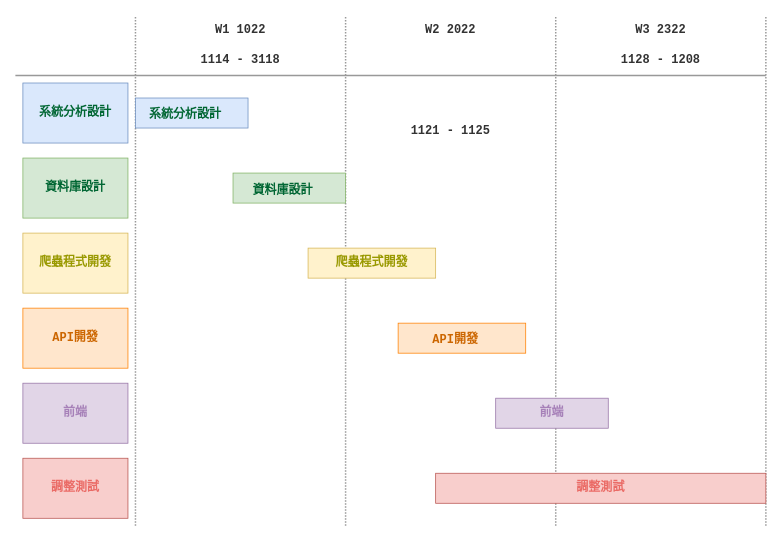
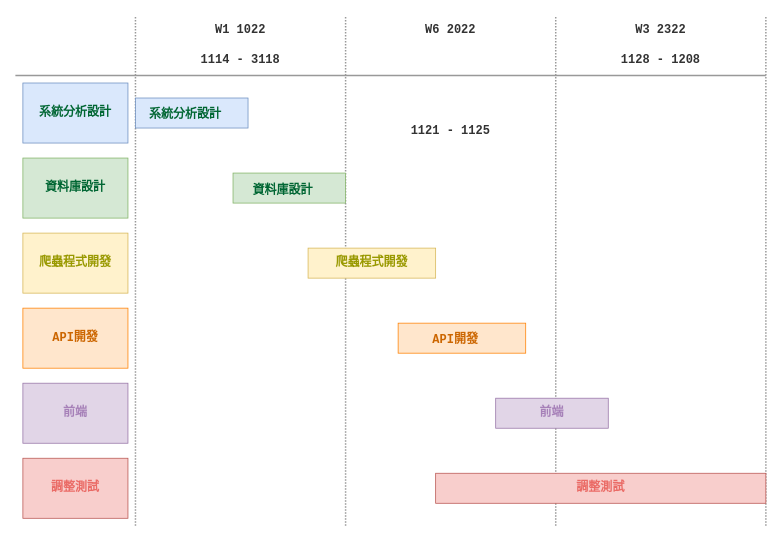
  <mxCell id="0" />
  <mxCell id="1" parent="0" />
  <mxCell id="2" value="" style="endArrow=none;html=1;rounded=0;strokeWidth=2;strokeColor=#999999;fontColor=#4D4D4D;dashed=1;dashPattern=1 1;entryX=0;entryY=0;entryDx=0;entryDy=0;fontStyle=1;fontSize=16;align=center;" parent="1" target="6" edge="1"><mxGeometry width="50" height="50" relative="1" as="geometry"><mxPoint x="180" y="700" as="sourcePoint" /><mxPoint x="180" y="-20" as="targetPoint" /></mxGeometry></mxCell>
  <mxCell id="3" value="&lt;h2 style=&quot;font-size: 16px;&quot;&gt;&lt;font color=&quot;#333333&quot; style=&quot;font-size: 16px;&quot;&gt;1114 - 3118&lt;/font&gt;&lt;/h2&gt;" style="text;html=1;strokeColor=none;fillColor=none;align=center;verticalAlign=middle;whiteSpace=wrap;rounded=0;fontFamily=Courier New;fontStyle=1;fontSize=16;" parent="1" vertex="1"><mxGeometry x="180" y="60" width="280" height="40" as="geometry" /></mxCell>
  <mxCell id="4" value="" style="endArrow=none;html=1;rounded=0;strokeWidth=2;strokeColor=#999999;fontColor=#4D4D4D;dashed=1;dashPattern=1 1;entryX=0;entryY=0;entryDx=0;entryDy=0;fontStyle=1;fontSize=16;align=center;" parent="1" target="13" edge="1"><mxGeometry width="50" height="50" relative="1" as="geometry"><mxPoint x="460" y="700" as="sourcePoint" /><mxPoint x="460" y="-220" as="targetPoint" /></mxGeometry></mxCell>
  <mxCell id="5" value="&lt;h2 style=&quot;font-size: 16px;&quot;&gt;&lt;font color=&quot;#333333&quot; style=&quot;font-size: 16px;&quot;&gt;1121 - 1125&lt;/font&gt;&lt;/h2&gt;" style="text;html=1;strokeColor=none;fillColor=none;align=center;verticalAlign=middle;whiteSpace=wrap;rounded=0;fontFamily=Courier New;fontStyle=1;fontSize=16;" parent="1" vertex="1"><mxGeometry x="460" y="155" width="280" height="40" as="geometry" /></mxCell>
  <mxCell id="6" value="&lt;h2 style=&quot;font-size: 16px;&quot;&gt;&lt;font color=&quot;#333333&quot; style=&quot;font-size: 16px;&quot;&gt;W1 1022&lt;/font&gt;&lt;/h2&gt;" style="text;html=1;strokeColor=none;fillColor=none;align=center;verticalAlign=middle;whiteSpace=wrap;rounded=0;fontFamily=Courier New;fontStyle=1;fontSize=16;" parent="1" vertex="1"><mxGeometry x="180" y="20" width="280" height="40" as="geometry" /></mxCell>
  <mxCell id="7" value="&lt;span style=&quot;color: rgb(0, 102, 51);&quot;&gt;系統分析設計&lt;/span&gt;&lt;font color=&quot;#004c99&quot; style=&quot;font-size: 16px;&quot;&gt;&lt;span style=&quot;font-size: 16px;&quot;&gt;&lt;br style=&quot;font-size: 16px;&quot;&gt;&lt;/span&gt;&lt;/font&gt;" style="rounded=0;whiteSpace=wrap;html=1;fontFamily=Courier New;fillColor=#dae8fc;strokeColor=#6c8ebf;fontStyle=1;fontSize=16;align=center;" parent="1" vertex="1"><mxGeometry x="30" y="110" width="140" height="80" as="geometry" /></mxCell>
  <mxCell id="8" value="&lt;h3 style=&quot;text-align: right; margin: 10px 10px 5px; padding: 3px 20px 3px 3px; line-height: 20px; letter-spacing: -0.006em; border: 1px solid transparent; overflow-wrap: break-word; position: relative; font-size: 16px;&quot; class=&quot;editable-field&quot; id=&quot;bar-title&quot;&gt;&lt;span style=&quot;color: rgb(0, 102, 51); letter-spacing: normal;&quot;&gt;系統分析設計&lt;/span&gt;&lt;br&gt;&lt;/h3&gt;" style="rounded=0;whiteSpace=wrap;html=1;fontFamily=Courier New;fillColor=#dae8fc;strokeColor=#6c8ebf;align=center;fontStyle=1;fontSize=16;" parent="1" vertex="1"><mxGeometry x="180" y="130" width="150" height="40" as="geometry" /></mxCell>
  <mxCell id="9" value="" style="endArrow=none;html=1;rounded=0;strokeWidth=2;strokeColor=#999999;fontColor=#4D4D4D;fontStyle=1;fontSize=16;align=center;" parent="1" edge="1"><mxGeometry width="50" height="50" relative="1" as="geometry"><mxPoint x="1020" y="100" as="sourcePoint" /><mxPoint x="20" y="100" as="targetPoint" /></mxGeometry></mxCell>
  <mxCell id="10" value="&lt;font color=&quot;#006633&quot; style=&quot;font-size: 16px;&quot;&gt;&lt;span style=&quot;font-size: 16px;&quot;&gt;資料庫設計&lt;/span&gt;&lt;/font&gt;" style="rounded=0;whiteSpace=wrap;html=1;fontFamily=Courier New;fillColor=#d5e8d4;strokeColor=#82b366;fontStyle=1;fontSize=16;align=center;" parent="1" vertex="1"><mxGeometry x="30" y="210" width="140" height="80" as="geometry" /></mxCell>
  <mxCell id="11" value="&lt;h3 style=&quot;margin: 10px 10px 5px; padding: 3px 20px 3px 3px; line-height: 20px; border: 1px solid transparent; overflow-wrap: break-word; position: relative;&quot; class=&quot;editable-field&quot; id=&quot;bar-title&quot;&gt;&lt;span style=&quot;color: rgb(0, 102, 51); font-size: 16px;&quot;&gt;資料庫設計&lt;/span&gt;&lt;br&gt;&lt;/h3&gt;" style="rounded=0;whiteSpace=wrap;html=1;fontFamily=Courier New;fillColor=#d5e8d4;strokeColor=#82b366;align=center;fontStyle=1;fontSize=16;" parent="1" vertex="1"><mxGeometry x="310" y="230" width="150" height="40" as="geometry" /></mxCell>
  <mxCell id="12" value="" style="endArrow=none;html=1;rounded=0;strokeWidth=2;strokeColor=#999999;fontColor=#4D4D4D;dashed=1;dashPattern=1 1;fontStyle=1;fontSize=16;align=center;" parent="1" edge="1"><mxGeometry width="50" height="50" relative="1" as="geometry"><mxPoint x="740" y="700" as="sourcePoint" /><mxPoint x="740" y="20" as="targetPoint" /></mxGeometry></mxCell>
- <mxCell id="13" value="&lt;h2 style=&quot;font-size: 16px;&quot;&gt;&lt;font color=&quot;#333333&quot; style=&quot;font-size: 16px;&quot;&gt;W2 2022&lt;/font&gt;&lt;/h2&gt;" style="text;html=1;strokeColor=none;fillColor=none;align=center;verticalAlign=middle;whiteSpace=wrap;rounded=0;fontFamily=Courier New;fontStyle=1;fontSize=16;" parent="1" vertex="1"><mxGeometry x="460" y="20" width="280" height="40" as="geometry" /></mxCell>
+ <mxCell id="13" value="&lt;h2 style=&quot;font-size: 16px;&quot;&gt;&lt;font color=&quot;#333333&quot; style=&quot;font-size: 16px;&quot;&gt;W6 2022&lt;/font&gt;&lt;/h2&gt;" style="text;html=1;strokeColor=none;fillColor=none;align=center;verticalAlign=middle;whiteSpace=wrap;rounded=0;fontFamily=Courier New;fontStyle=1;fontSize=16;" parent="1" vertex="1"><mxGeometry x="460" y="20" width="280" height="40" as="geometry" /></mxCell>
  <mxCell id="14" value="&lt;font color=&quot;#999900&quot; style=&quot;font-size: 16px;&quot;&gt;&lt;span style=&quot;font-size: 16px;&quot;&gt;爬蟲程式開發&lt;br style=&quot;font-size: 16px;&quot;&gt;&lt;/span&gt;&lt;/font&gt;" style="rounded=0;whiteSpace=wrap;html=1;fontFamily=Courier New;fillColor=#fff2cc;strokeColor=#d6b656;fontStyle=1;fontSize=16;align=center;" parent="1" vertex="1"><mxGeometry x="30" y="310" width="140" height="80" as="geometry" /></mxCell>
  <mxCell id="15" value="&lt;h3 style=&quot;margin: 10px 10px 5px; padding: 3px 20px 3px 3px; line-height: 20px; border: 1px solid transparent; overflow-wrap: break-word; position: relative; font-size: 16px;&quot; class=&quot;editable-field&quot; id=&quot;bar-title&quot;&gt;&lt;span style=&quot;color: rgb(204, 102, 0);&quot;&gt;API開發&lt;/span&gt;&lt;br style=&quot;font-size: 16px;&quot;&gt;&lt;/h3&gt;" style="rounded=0;whiteSpace=wrap;html=1;fontFamily=Courier New;fillColor=#ffe6cc;strokeColor=#FF8000;align=center;fontStyle=1;fontSize=16;" parent="1" vertex="1"><mxGeometry x="530" y="430" width="170" height="40" as="geometry" /></mxCell>
  <mxCell id="16" value="&lt;h2 style=&quot;font-size: 16px;&quot;&gt;&lt;font color=&quot;#333333&quot; style=&quot;font-size: 16px;&quot;&gt;1128 - 1208&lt;/font&gt;&lt;/h2&gt;" style="text;html=1;strokeColor=none;fillColor=none;align=center;verticalAlign=middle;whiteSpace=wrap;rounded=0;fontFamily=Courier New;fontStyle=1;fontSize=16;" parent="1" vertex="1"><mxGeometry x="740" y="60" width="280" height="40" as="geometry" /></mxCell>
  <mxCell id="17" value="&lt;h2 style=&quot;font-size: 16px;&quot;&gt;&lt;font color=&quot;#333333&quot; style=&quot;font-size: 16px;&quot;&gt;W3 2322&lt;/font&gt;&lt;/h2&gt;" style="text;html=1;strokeColor=none;fillColor=none;align=center;verticalAlign=middle;whiteSpace=wrap;rounded=0;fontFamily=Courier New;fontStyle=1;fontSize=16;" parent="1" vertex="1"><mxGeometry x="740" y="20" width="280" height="40" as="geometry" /></mxCell>
  <mxCell id="18" value="&lt;font color=&quot;#cc6600&quot; style=&quot;font-size: 16px;&quot;&gt;&lt;span style=&quot;font-size: 16px;&quot;&gt;API開發&lt;/span&gt;&lt;/font&gt;" style="rounded=0;whiteSpace=wrap;html=1;fontFamily=Courier New;fillColor=#ffe6cc;strokeColor=#FF8000;fontStyle=1;fontSize=16;align=center;" parent="1" vertex="1"><mxGeometry x="30" y="410" width="140" height="80" as="geometry" /></mxCell>
  <mxCell id="19" value="" style="endArrow=none;html=1;rounded=0;strokeWidth=2;strokeColor=#999999;fontColor=#4D4D4D;dashed=1;dashPattern=1 1;fontStyle=1;fontSize=16;align=center;" parent="1" edge="1"><mxGeometry width="50" height="50" relative="1" as="geometry"><mxPoint x="1020" y="700" as="sourcePoint" /><mxPoint x="1020" y="20" as="targetPoint" /></mxGeometry></mxCell>
  <mxCell id="20" value="&lt;span style=&quot;color: rgb(153, 153, 0);&quot;&gt;爬蟲程式開發&lt;/span&gt;&lt;font color=&quot;#999900&quot; style=&quot;font-size: 16px;&quot;&gt;&lt;span style=&quot;font-size: 16px;&quot;&gt;&lt;br style=&quot;font-size: 16px;&quot;&gt;&lt;/span&gt;&lt;/font&gt;" style="rounded=0;whiteSpace=wrap;html=1;fontFamily=Courier New;fillColor=#fff2cc;strokeColor=#d6b656;fontStyle=1;fontSize=16;align=center;" parent="1" vertex="1"><mxGeometry x="410" y="330" width="170" height="40" as="geometry" /></mxCell>
  <mxCell id="21" value="&lt;span style=&quot;color: rgb(166, 128, 184);&quot;&gt;前端&lt;/span&gt;" style="rounded=0;whiteSpace=wrap;html=1;fontFamily=Courier New;fillColor=#e1d5e7;strokeColor=#9673a6;fontStyle=1;fontSize=16;align=center;" parent="1" vertex="1"><mxGeometry x="30" y="510" width="140" height="80" as="geometry" /></mxCell>
  <mxCell id="22" value="&lt;span style=&quot;color: rgb(166, 128, 184);&quot;&gt;前端&lt;/span&gt;" style="rounded=0;whiteSpace=wrap;html=1;fontFamily=Courier New;fillColor=#e1d5e7;strokeColor=#9673a6;fontStyle=1;fontSize=16;align=center;" parent="1" vertex="1"><mxGeometry x="660" y="530" width="150" height="40" as="geometry" /></mxCell>
  <mxCell id="23" value="&lt;span style=&quot;font-size: 16px;&quot;&gt;&lt;font color=&quot;#ea6b66&quot; style=&quot;font-size: 16px;&quot;&gt;調整測試&lt;/font&gt;&lt;/span&gt;" style="rounded=0;whiteSpace=wrap;html=1;fontFamily=Courier New;fillColor=#f8cecc;strokeColor=#b85450;fontStyle=1;fontSize=16;align=center;" parent="1" vertex="1"><mxGeometry x="30" y="610" width="140" height="80" as="geometry" /></mxCell>
  <mxCell id="24" value="&lt;span style=&quot;font-size: 16px;&quot;&gt;&lt;font color=&quot;#ea6b66&quot; style=&quot;font-size: 16px;&quot;&gt;調整測試&lt;/font&gt;&lt;/span&gt;" style="rounded=0;whiteSpace=wrap;html=1;fontFamily=Courier New;fillColor=#f8cecc;strokeColor=#b85450;fontStyle=1;fontSize=16;align=center;" parent="1" vertex="1"><mxGeometry x="580" y="630" width="440" height="40" as="geometry" /></mxCell>
